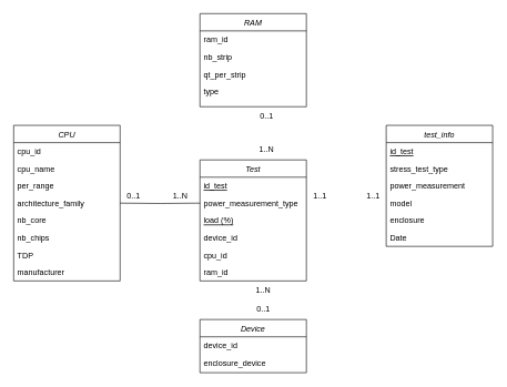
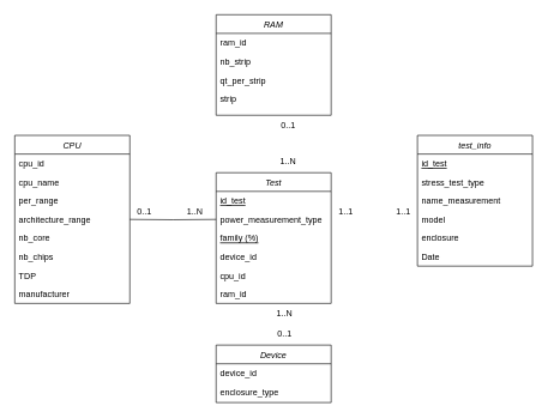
  <mxCell id="0" />
  <mxCell id="1" parent="0" />
  <mxCell id="2" value="Test" style="swimlane;fontStyle=2;align=center;verticalAlign=top;childLayout=stackLayout;horizontal=1;startSize=26;horizontalStack=0;resizeParent=1;resizeLast=0;collapsible=1;marginBottom=0;rounded=0;shadow=0;strokeWidth=1;" parent="1" vertex="1"><mxGeometry x="300" y="240" width="160" height="182" as="geometry"><mxRectangle x="230" y="140" width="160" height="26" as="alternateBounds" /></mxGeometry></mxCell>
  <mxCell id="3" value="id_test" style="text;align=left;verticalAlign=top;spacingLeft=4;spacingRight=4;overflow=hidden;rotatable=0;points=[[0,0.5],[1,0.5]];portConstraint=eastwest;fontStyle=4" parent="2" vertex="1"><mxGeometry y="26" width="160" height="26" as="geometry" /></mxCell>
  <mxCell id="4" value="power_measurement_type" style="text;align=left;verticalAlign=top;spacingLeft=4;spacingRight=4;overflow=hidden;rotatable=0;points=[[0,0.5],[1,0.5]];portConstraint=eastwest;rounded=0;shadow=0;html=0;" parent="2" vertex="1"><mxGeometry y="52" width="160" height="26" as="geometry" /></mxCell>
- <mxCell id="5" value="load (%)" style="text;align=left;verticalAlign=top;spacingLeft=4;spacingRight=4;overflow=hidden;rotatable=0;points=[[0,0.5],[1,0.5]];portConstraint=eastwest;rounded=0;shadow=0;html=0;fontStyle=4" vertex="1" parent="2"><mxGeometry y="78" width="160" height="26" as="geometry" /></mxCell>
+ <mxCell id="5" value="family (%)" style="text;align=left;verticalAlign=top;spacingLeft=4;spacingRight=4;overflow=hidden;rotatable=0;points=[[0,0.5],[1,0.5]];portConstraint=eastwest;rounded=0;shadow=0;html=0;fontStyle=4" vertex="1" parent="2"><mxGeometry y="78" width="160" height="26" as="geometry" /></mxCell>
  <mxCell id="6" value="device_id" style="text;align=left;verticalAlign=top;spacingLeft=4;spacingRight=4;overflow=hidden;rotatable=0;points=[[0,0.5],[1,0.5]];portConstraint=eastwest;fontStyle=0" vertex="1" parent="2"><mxGeometry y="104" width="160" height="26" as="geometry" /></mxCell>
  <mxCell id="7" value="cpu_id" style="text;align=left;verticalAlign=top;spacingLeft=4;spacingRight=4;overflow=hidden;rotatable=0;points=[[0,0.5],[1,0.5]];portConstraint=eastwest;fontStyle=0" vertex="1" parent="2"><mxGeometry y="130" width="160" height="26" as="geometry" /></mxCell>
  <mxCell id="8" value="ram_id" style="text;align=left;verticalAlign=top;spacingLeft=4;spacingRight=4;overflow=hidden;rotatable=0;points=[[0,0.5],[1,0.5]];portConstraint=eastwest;fontStyle=0" vertex="1" parent="2"><mxGeometry y="156" width="160" height="26" as="geometry" /></mxCell>
  <mxCell id="9" value="test_info" style="swimlane;fontStyle=2;align=center;verticalAlign=top;childLayout=stackLayout;horizontal=1;startSize=26;horizontalStack=0;resizeParent=1;resizeLast=0;collapsible=1;marginBottom=0;rounded=0;shadow=0;strokeWidth=1;" parent="1" vertex="1"><mxGeometry x="580" y="188" width="160" height="182" as="geometry"><mxRectangle x="230" y="140" width="160" height="26" as="alternateBounds" /></mxGeometry></mxCell>
  <mxCell id="10" value="id_test" style="text;align=left;verticalAlign=top;spacingLeft=4;spacingRight=4;overflow=hidden;rotatable=0;points=[[0,0.5],[1,0.5]];portConstraint=eastwest;fontStyle=4" parent="9" vertex="1"><mxGeometry y="26" width="160" height="26" as="geometry" /></mxCell>
  <mxCell id="11" value="stress_test_type" style="text;align=left;verticalAlign=top;spacingLeft=4;spacingRight=4;overflow=hidden;rotatable=0;points=[[0,0.5],[1,0.5]];portConstraint=eastwest;rounded=0;shadow=0;html=0;" vertex="1" parent="9"><mxGeometry y="52" width="160" height="26" as="geometry" /></mxCell>
- <mxCell id="12" value="power_measurement" style="text;align=left;verticalAlign=top;spacingLeft=4;spacingRight=4;overflow=hidden;rotatable=0;points=[[0,0.5],[1,0.5]];portConstraint=eastwest;rounded=0;shadow=0;html=0;" parent="9" vertex="1"><mxGeometry y="78" width="160" height="26" as="geometry" /></mxCell>
+ <mxCell id="12" value="name_measurement" style="text;align=left;verticalAlign=top;spacingLeft=4;spacingRight=4;overflow=hidden;rotatable=0;points=[[0,0.5],[1,0.5]];portConstraint=eastwest;rounded=0;shadow=0;html=0;" parent="9" vertex="1"><mxGeometry y="78" width="160" height="26" as="geometry" /></mxCell>
  <mxCell id="13" value="model" style="text;align=left;verticalAlign=top;spacingLeft=4;spacingRight=4;overflow=hidden;rotatable=0;points=[[0,0.5],[1,0.5]];portConstraint=eastwest;rounded=0;shadow=0;html=0;" parent="9" vertex="1"><mxGeometry y="104" width="160" height="26" as="geometry" /></mxCell>
  <mxCell id="14" value="enclosure" style="text;align=left;verticalAlign=top;spacingLeft=4;spacingRight=4;overflow=hidden;rotatable=0;points=[[0,0.5],[1,0.5]];portConstraint=eastwest;rounded=0;shadow=0;html=0;" parent="9" vertex="1"><mxGeometry y="130" width="160" height="26" as="geometry" /></mxCell>
  <mxCell id="15" value="Date" style="text;align=left;verticalAlign=top;spacingLeft=4;spacingRight=4;overflow=hidden;rotatable=0;points=[[0,0.5],[1,0.5]];portConstraint=eastwest;rounded=0;shadow=0;html=0;" parent="9" vertex="1"><mxGeometry y="156" width="160" height="26" as="geometry" /></mxCell>
  <mxCell id="16" value="CPU" style="swimlane;fontStyle=2;align=center;verticalAlign=top;childLayout=stackLayout;horizontal=1;startSize=26;horizontalStack=0;resizeParent=1;resizeLast=0;collapsible=1;marginBottom=0;rounded=0;shadow=0;strokeWidth=1;" parent="1" vertex="1"><mxGeometry x="20" y="188" width="160" height="234" as="geometry"><mxRectangle x="230" y="140" width="160" height="26" as="alternateBounds" /></mxGeometry></mxCell>
  <mxCell id="17" value="cpu_id" style="text;align=left;verticalAlign=top;spacingLeft=4;spacingRight=4;overflow=hidden;rotatable=0;points=[[0,0.5],[1,0.5]];portConstraint=eastwest;fontStyle=0" vertex="1" parent="16"><mxGeometry y="26" width="160" height="26" as="geometry" /></mxCell>
  <mxCell id="18" value="cpu_name" style="text;align=left;verticalAlign=top;spacingLeft=4;spacingRight=4;overflow=hidden;rotatable=0;points=[[0,0.5],[1,0.5]];portConstraint=eastwest;fontStyle=0" parent="16" vertex="1"><mxGeometry y="52" width="160" height="26" as="geometry" /></mxCell>
  <mxCell id="19" value="per_range" style="text;align=left;verticalAlign=top;spacingLeft=4;spacingRight=4;overflow=hidden;rotatable=0;points=[[0,0.5],[1,0.5]];portConstraint=eastwest;fontStyle=0" parent="16" vertex="1"><mxGeometry y="78" width="160" height="26" as="geometry" /></mxCell>
- <mxCell id="20" value="architecture_family" style="text;align=left;verticalAlign=top;spacingLeft=4;spacingRight=4;overflow=hidden;rotatable=0;points=[[0,0.5],[1,0.5]];portConstraint=eastwest;fontStyle=0" parent="16" vertex="1"><mxGeometry y="104" width="160" height="26" as="geometry" /></mxCell>
+ <mxCell id="20" value="architecture_range" style="text;align=left;verticalAlign=top;spacingLeft=4;spacingRight=4;overflow=hidden;rotatable=0;points=[[0,0.5],[1,0.5]];portConstraint=eastwest;fontStyle=0" parent="16" vertex="1"><mxGeometry y="104" width="160" height="26" as="geometry" /></mxCell>
  <mxCell id="21" value="nb_core" style="text;align=left;verticalAlign=top;spacingLeft=4;spacingRight=4;overflow=hidden;rotatable=0;points=[[0,0.5],[1,0.5]];portConstraint=eastwest;fontStyle=0" parent="16" vertex="1"><mxGeometry y="130" width="160" height="26" as="geometry" /></mxCell>
  <mxCell id="22" value="nb_chips" style="text;align=left;verticalAlign=top;spacingLeft=4;spacingRight=4;overflow=hidden;rotatable=0;points=[[0,0.5],[1,0.5]];portConstraint=eastwest;fontStyle=0" parent="16" vertex="1"><mxGeometry y="156" width="160" height="26" as="geometry" /></mxCell>
  <mxCell id="23" value="TDP" style="text;align=left;verticalAlign=top;spacingLeft=4;spacingRight=4;overflow=hidden;rotatable=0;points=[[0,0.5],[1,0.5]];portConstraint=eastwest;fontStyle=0" parent="16" vertex="1"><mxGeometry y="182" width="160" height="26" as="geometry" /></mxCell>
  <mxCell id="24" value="manufacturer" style="text;align=left;verticalAlign=top;spacingLeft=4;spacingRight=4;overflow=hidden;rotatable=0;points=[[0,0.5],[1,0.5]];portConstraint=eastwest;fontStyle=0" parent="16" vertex="1"><mxGeometry y="208" width="160" height="26" as="geometry" /></mxCell>
  <mxCell id="25" value="RAM" style="swimlane;fontStyle=2;align=center;verticalAlign=top;childLayout=stackLayout;horizontal=1;startSize=26;horizontalStack=0;resizeParent=1;resizeLast=0;collapsible=1;marginBottom=0;rounded=0;shadow=0;strokeWidth=1;" parent="1" vertex="1"><mxGeometry x="300" y="20" width="160" height="140" as="geometry"><mxRectangle x="230" y="140" width="160" height="26" as="alternateBounds" /></mxGeometry></mxCell>
  <mxCell id="26" value="ram_id" style="text;align=left;verticalAlign=top;spacingLeft=4;spacingRight=4;overflow=hidden;rotatable=0;points=[[0,0.5],[1,0.5]];portConstraint=eastwest;fontStyle=0" vertex="1" parent="25"><mxGeometry y="26" width="160" height="26" as="geometry" /></mxCell>
  <mxCell id="27" value="nb_strip" style="text;align=left;verticalAlign=top;spacingLeft=4;spacingRight=4;overflow=hidden;rotatable=0;points=[[0,0.5],[1,0.5]];portConstraint=eastwest;fontStyle=0" parent="25" vertex="1"><mxGeometry y="52" width="160" height="26" as="geometry" /></mxCell>
  <mxCell id="28" value="qt_per_strip" style="text;align=left;verticalAlign=top;spacingLeft=4;spacingRight=4;overflow=hidden;rotatable=0;points=[[0,0.5],[1,0.5]];portConstraint=eastwest;fontStyle=0" parent="25" vertex="1"><mxGeometry y="78" width="160" height="26" as="geometry" /></mxCell>
- <mxCell id="29" value="type" style="text;align=left;verticalAlign=top;spacingLeft=4;spacingRight=4;overflow=hidden;rotatable=0;points=[[0,0.5],[1,0.5]];portConstraint=eastwest;fontStyle=0" parent="25" vertex="1"><mxGeometry y="104" width="160" height="26" as="geometry" /></mxCell>
+ <mxCell id="29" value="strip" style="text;align=left;verticalAlign=top;spacingLeft=4;spacingRight=4;overflow=hidden;rotatable=0;points=[[0,0.5],[1,0.5]];portConstraint=eastwest;fontStyle=0" parent="25" vertex="1"><mxGeometry y="104" width="160" height="26" as="geometry" /></mxCell>
  <mxCell id="30" style="edgeStyle=orthogonalEdgeStyle;rounded=0;orthogonalLoop=1;jettySize=auto;html=1;entryX=1;entryY=0.5;entryDx=0;entryDy=0;endArrow=none;endFill=0;exitX=0;exitY=0.5;exitDx=0;exitDy=0;" parent="1" target="20" edge="1"><mxGeometry relative="1" as="geometry"><mxPoint x="300" y="305" as="sourcePoint" /></mxGeometry></mxCell>
  <mxCell id="31" value="Device" style="swimlane;fontStyle=2;align=center;verticalAlign=top;childLayout=stackLayout;horizontal=1;startSize=26;horizontalStack=0;resizeParent=1;resizeLast=0;collapsible=1;marginBottom=0;rounded=0;shadow=0;strokeWidth=1;" parent="1" vertex="1"><mxGeometry x="300" y="480" width="160" height="80" as="geometry"><mxRectangle x="230" y="140" width="160" height="26" as="alternateBounds" /></mxGeometry></mxCell>
  <mxCell id="32" value="device_id" style="text;align=left;verticalAlign=top;spacingLeft=4;spacingRight=4;overflow=hidden;rotatable=0;points=[[0,0.5],[1,0.5]];portConstraint=eastwest;fontStyle=0" vertex="1" parent="31"><mxGeometry y="26" width="160" height="26" as="geometry" /></mxCell>
- <mxCell id="33" value="enclosure_device" style="text;align=left;verticalAlign=top;spacingLeft=4;spacingRight=4;overflow=hidden;rotatable=0;points=[[0,0.5],[1,0.5]];portConstraint=eastwest;fontStyle=0" parent="31" vertex="1"><mxGeometry y="52" width="160" height="28" as="geometry" /></mxCell>
+ <mxCell id="33" value="enclosure_type" style="text;align=left;verticalAlign=top;spacingLeft=4;spacingRight=4;overflow=hidden;rotatable=0;points=[[0,0.5],[1,0.5]];portConstraint=eastwest;fontStyle=0" parent="31" vertex="1"><mxGeometry y="52" width="160" height="28" as="geometry" /></mxCell>
  <mxCell id="34" value="0..1" style="text;html=1;align=center;verticalAlign=middle;resizable=0;points=[];autosize=1;strokeColor=none;fillColor=none;" parent="1" vertex="1"><mxGeometry x="375" y="450" width="40" height="30" as="geometry" /></mxCell>
  <mxCell id="35" value="1..N" style="text;html=1;align=center;verticalAlign=middle;resizable=0;points=[];autosize=1;strokeColor=none;fillColor=none;" parent="1" vertex="1"><mxGeometry x="245" y="280" width="50" height="30" as="geometry" /></mxCell>
  <mxCell id="36" value="1..N" style="text;html=1;align=center;verticalAlign=middle;resizable=0;points=[];autosize=1;strokeColor=none;fillColor=none;" parent="1" vertex="1"><mxGeometry x="375" y="210" width="50" height="30" as="geometry" /></mxCell>
  <mxCell id="37" value="0..1" style="text;html=1;align=center;verticalAlign=middle;resizable=0;points=[];autosize=1;strokeColor=none;fillColor=none;" parent="1" vertex="1"><mxGeometry x="380" y="160" width="40" height="30" as="geometry" /></mxCell>
  <mxCell id="38" value="0..1" style="text;html=1;align=center;verticalAlign=middle;resizable=0;points=[];autosize=1;strokeColor=none;fillColor=none;" vertex="1" parent="1"><mxGeometry x="180" y="280" width="40" height="30" as="geometry" /></mxCell>
  <mxCell id="39" value="1..N" style="text;html=1;align=center;verticalAlign=middle;resizable=0;points=[];autosize=1;strokeColor=none;fillColor=none;" vertex="1" parent="1"><mxGeometry x="370" y="422" width="50" height="30" as="geometry" /></mxCell>
  <mxCell id="40" value="1..1" style="text;html=1;align=center;verticalAlign=middle;resizable=0;points=[];autosize=1;strokeColor=none;fillColor=none;" vertex="1" parent="1"><mxGeometry x="540" y="280" width="40" height="30" as="geometry" /></mxCell>
  <mxCell id="41" value="1..1" style="text;html=1;align=center;verticalAlign=middle;resizable=0;points=[];autosize=1;strokeColor=none;fillColor=none;" vertex="1" parent="1"><mxGeometry x="460" y="280" width="40" height="30" as="geometry" /></mxCell>
